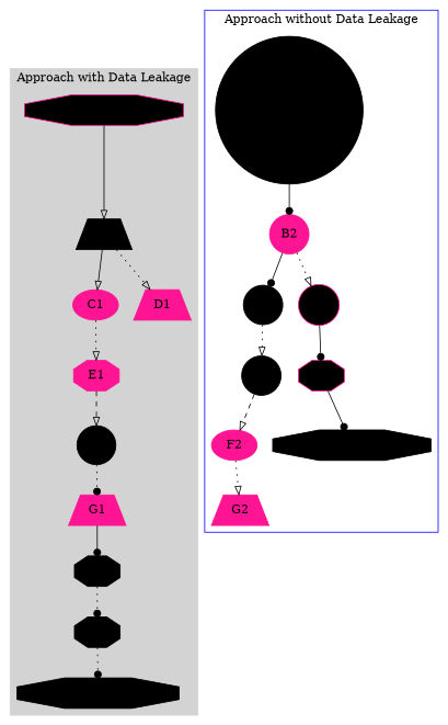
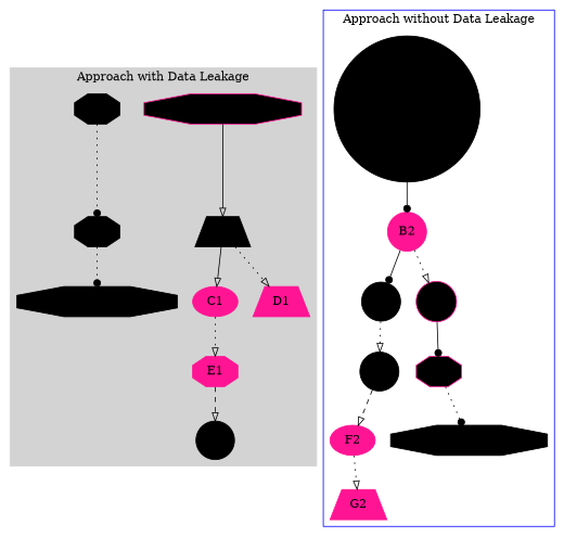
  digraph {
    node [color=deeppink shape=octagon style=filled]
    edge [arrowhead=onormal style=dotted]
    n1 [fillcolor="#f9f" label="Original Dataset"]
    B1 [color=black shape=trapezium]
    C1 [shape=ellipse]
    D1 [shape=trapezium]
    E1
    F1 [color=black shape=circle]
-   G1 [shape=trapezium]
    H1 [color=black]
    I1 [color=black]
    n10 [color=black fillcolor="#f66" label="Evaluate on Test"]
    n11 [color=black fillcolor="#f9f" label="Original Dataset" shape=circle]
    B2 [shape=circle]
    C2 [color=black shape=circle]
    D2 [fillcolor="#f9f" shape=circle]
    E2 [color=black shape=circle]
    F2 [shape=ellipse]
    G2 [shape=trapezium]
    H2 [fillcolor="#f9f"]
    n19 [color=black fillcolor="#6f6" label="Average Results"]
    subgraph cluster_1 {
      color=lightgrey
      label="Approach with Data Leakage"
      style=filled
      n1
      B1
      C1
      D1
      E1
      F1
-     G1
      H1
      I1
      n10
    }
    subgraph cluster_2 {
      color=blue
      label="Approach without Data Leakage"
      n11
      B2
      C2
      D2
      E2
      F2
      G2
      H2
      n19
    }
    n1 -> B1 [style=solid]
    B1 -> C1 [style=solid]
    B1 -> D1
    C1 -> E1
    E1 -> F1 [style=dashed]
-   F1 -> G1 [arrowhead=dot]
-   G1 -> H1 [arrowhead=dot style=solid]
    H1 -> I1 [arrowhead=dot]
    I1 -> n10 [arrowhead=dot]
    n11 -> B2 [arrowhead=dot style=solid]
    B2 -> C2 [arrowhead=dot style=solid]
    B2 -> D2
    C2 -> E2
    D2 -> H2 [arrowhead=dot style=solid]
    E2 -> F2 [style=dashed]
    F2 -> G2
-   H2 -> n19 [arrowhead=dot style=solid]
+   H2 -> n19 [arrowhead=dot]
  }
